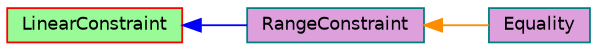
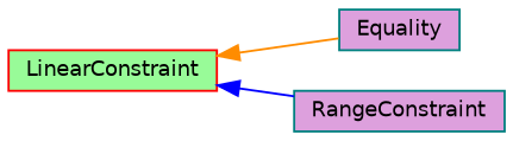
  digraph {
    rankdir=LR
    node [color=teal fillcolor=plum fontname=Helvetica fontsize=10 shape=record style=filled]
    edge [dir=back fontname=Helvetica fontsize=10 labelfontname=Helvetica labelfontsize=10 style=solid]
    n1 [color=red fillcolor=palegreen height=0.2 label=LinearConstraint width=0.4]
    n2 [height=0.2 label=Equality width=0.4]
    n3 [height=0.2 label=RangeConstraint width=0.4]
-   n3 -> n2 [color=darkorange]
+   n1 -> n2 [color=darkorange]
    n1 -> n3 [color=blue]
  }
